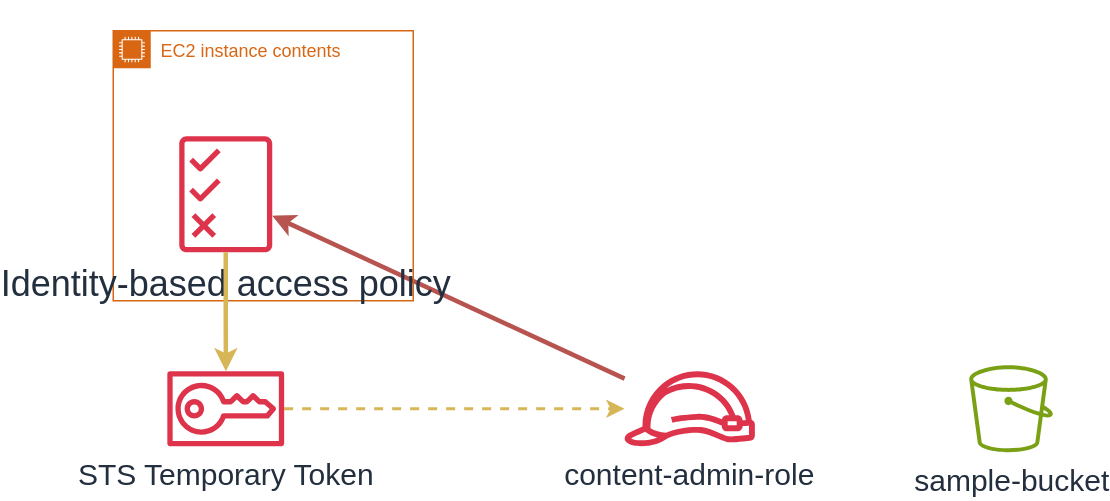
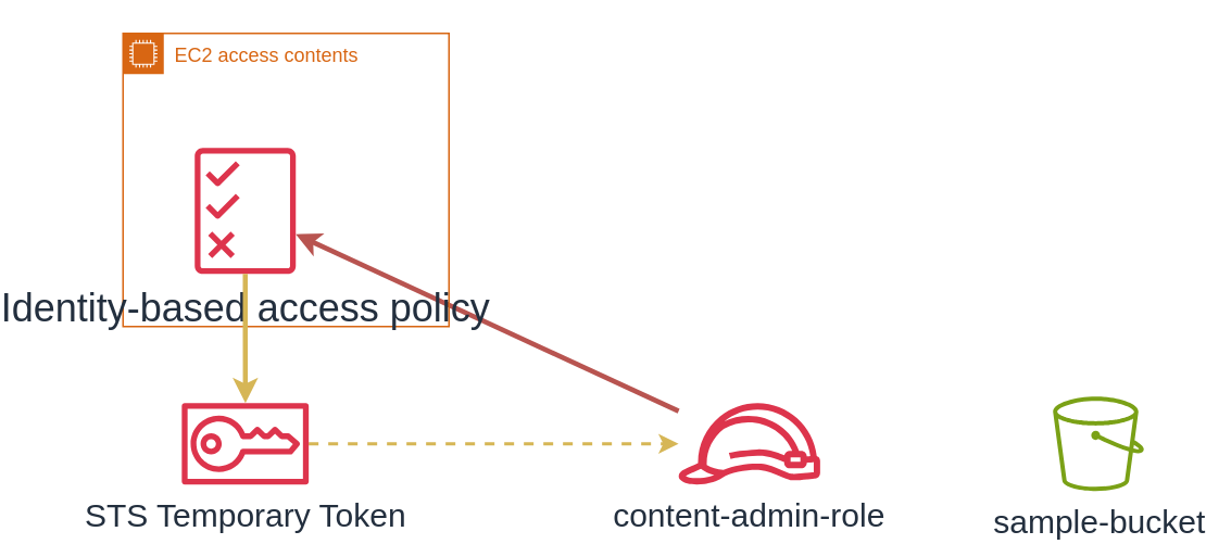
  <mxCell id="0" />
  <mxCell id="1" parent="0" />
  <mxCell id="2" value="&lt;font style=&quot;font-size: 20px;&quot;&gt;content-admin-role&lt;/font&gt;" style="sketch=0;outlineConnect=0;fontColor=#232F3E;gradientColor=none;fillColor=#DD344C;strokeColor=none;dashed=0;verticalLabelPosition=bottom;verticalAlign=top;align=center;html=1;fontSize=12;fontStyle=0;aspect=fixed;pointerEvents=1;shape=mxgraph.aws4.role;" vertex="1" parent="1"><mxGeometry x="360" y="247" width="88.64" height="50" as="geometry" /></mxCell>
  <mxCell id="3" value="&lt;font style=&quot;font-size: 20px;&quot;&gt;sample-bucket&lt;/font&gt;" style="sketch=0;outlineConnect=0;fontColor=#232F3E;gradientColor=none;fillColor=#7AA116;strokeColor=none;dashed=0;verticalLabelPosition=bottom;verticalAlign=top;align=center;html=1;fontSize=12;fontStyle=0;aspect=fixed;pointerEvents=1;shape=mxgraph.aws4.bucket;" vertex="1" parent="1"><mxGeometry x="590.64" y="243" width="55.77" height="58" as="geometry" /></mxCell>
  <mxCell id="4" value="" style="endArrow=classic;html=1;rounded=0;fillColor=#f8cecc;strokeColor=#b85450;strokeWidth=3;" edge="1" parent="1" source="2" target="6"><mxGeometry width="50" height="50" relative="1" as="geometry"><mxPoint x="380.645" y="212.669" as="sourcePoint" /><mxPoint x="523.545" y="210.001" as="targetPoint" /></mxGeometry></mxCell>
- <mxCell id="5" value="EC2 instance contents" style="points=[[0,0],[0.25,0],[0.5,0],[0.75,0],[1,0],[1,0.25],[1,0.5],[1,0.75],[1,1],[0.75,1],[0.5,1],[0.25,1],[0,1],[0,0.75],[0,0.5],[0,0.25]];outlineConnect=0;gradientColor=none;html=1;whiteSpace=wrap;fontSize=12;fontStyle=0;container=1;pointerEvents=0;collapsible=0;recursiveResize=0;shape=mxgraph.aws4.group;grIcon=mxgraph.aws4.group_ec2_instance_contents;strokeColor=#D86613;fillColor=none;verticalAlign=top;align=left;spacingLeft=30;fontColor=#D86613;dashed=0;" vertex="1" parent="1"><mxGeometry x="20" y="20" width="200" height="180" as="geometry" /></mxCell>
+ <mxCell id="5" value="EC2 access contents" style="points=[[0,0],[0.25,0],[0.5,0],[0.75,0],[1,0],[1,0.25],[1,0.5],[1,0.75],[1,1],[0.75,1],[0.5,1],[0.25,1],[0,1],[0,0.75],[0,0.5],[0,0.25]];outlineConnect=0;gradientColor=none;html=1;whiteSpace=wrap;fontSize=12;fontStyle=0;container=1;pointerEvents=0;collapsible=0;recursiveResize=0;shape=mxgraph.aws4.group;grIcon=mxgraph.aws4.group_ec2_instance_contents;strokeColor=#D86613;fillColor=none;verticalAlign=top;align=left;spacingLeft=30;fontColor=#D86613;dashed=0;" vertex="1" parent="1"><mxGeometry x="20" y="20" width="200" height="180" as="geometry" /></mxCell>
  <mxCell id="6" value="&lt;font style=&quot;font-size: 24px;&quot;&gt;Identity-based access policy&lt;/font&gt;" style="sketch=0;outlineConnect=0;fontColor=#232F3E;gradientColor=none;fillColor=#DD344C;strokeColor=none;dashed=0;verticalLabelPosition=bottom;verticalAlign=top;align=center;html=1;fontSize=12;fontStyle=0;aspect=fixed;pointerEvents=1;shape=mxgraph.aws4.permissions;" vertex="1" parent="5"><mxGeometry x="44" y="70" width="62" height="78" as="geometry" /></mxCell>
  <mxCell id="7" style="edgeStyle=orthogonalEdgeStyle;rounded=0;orthogonalLoop=1;jettySize=auto;html=1;strokeWidth=2;fillColor=#fff2cc;strokeColor=#d6b656;dashed=1;" edge="1" parent="1" source="8" target="2"><mxGeometry relative="1" as="geometry" /></mxCell>
  <mxCell id="8" value="&lt;font style=&quot;font-size: 20px;&quot;&gt;STS Temporary Token&lt;/font&gt;" style="sketch=0;outlineConnect=0;fontColor=#232F3E;gradientColor=none;fillColor=#DD344C;strokeColor=none;dashed=0;verticalLabelPosition=bottom;verticalAlign=top;align=center;html=1;fontSize=12;fontStyle=0;aspect=fixed;pointerEvents=1;shape=mxgraph.aws4.sts;" vertex="1" parent="1"><mxGeometry x="56" y="247" width="78" height="50" as="geometry" /></mxCell>
  <mxCell id="9" style="edgeStyle=orthogonalEdgeStyle;rounded=0;orthogonalLoop=1;jettySize=auto;html=1;strokeWidth=3;fillColor=#fff2cc;strokeColor=#d6b656;" edge="1" parent="1" source="6" target="8"><mxGeometry relative="1" as="geometry" /></mxCell>
